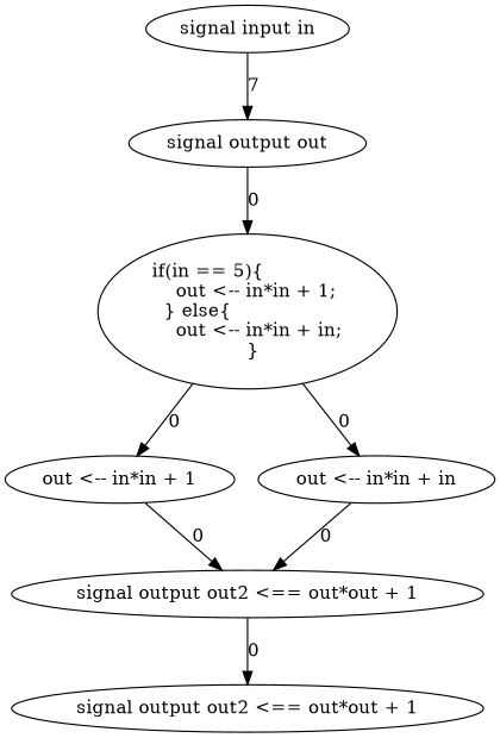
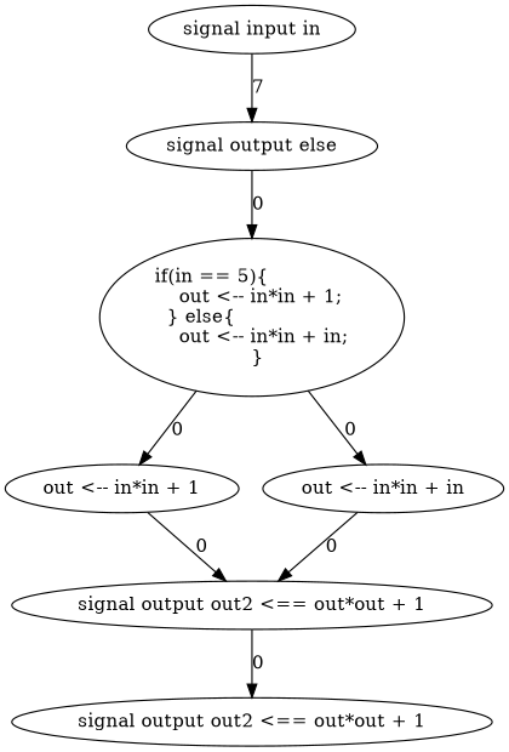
  digraph {
    n1 [label="signal input in"]
-   n2 [label="signal output out"]
+   n2 [label="signal output else"]
    n3 [label="if(in == 5){\l    out <-- in*in + 1;\l  } else{\l    out <-- in*in + in;\l  }"]
    n4 [label="out <-- in*in + 1"]
    n5 [label="out <-- in*in + in"]
    n6 [label="signal output out2 <== out*out + 1"]
    n7 [label="signal output out2 <== out*out + 1"]
    n1 -> n2 [label=7]
    n2 -> n3 [label=0]
    n3 -> n4 [label=0]
    n3 -> n5 [label=0]
    n4 -> n6 [label=0]
    n5 -> n6 [label=0]
    n6 -> n7 [label=0]
  }
